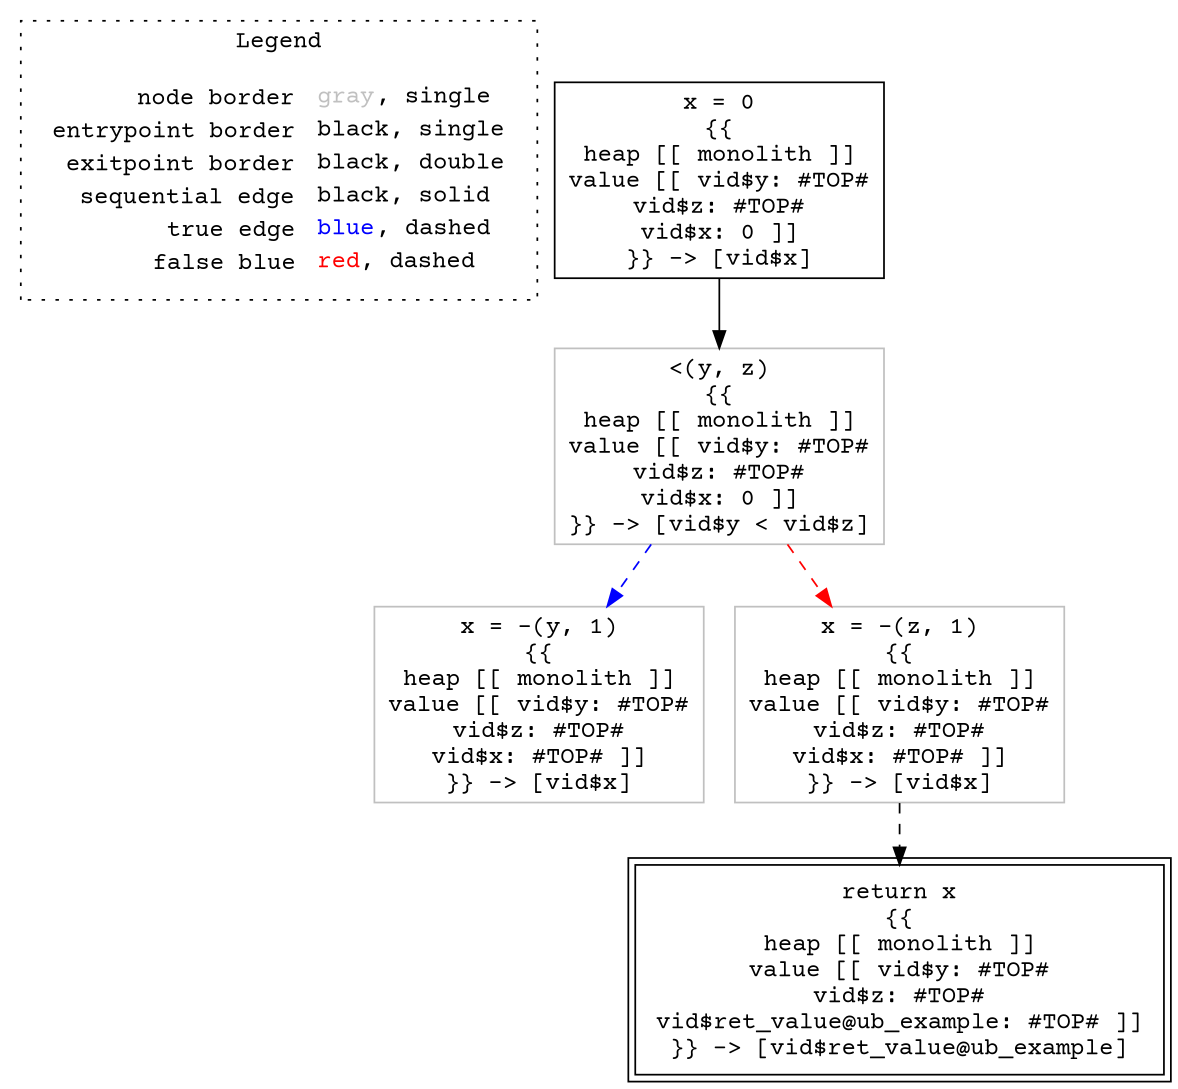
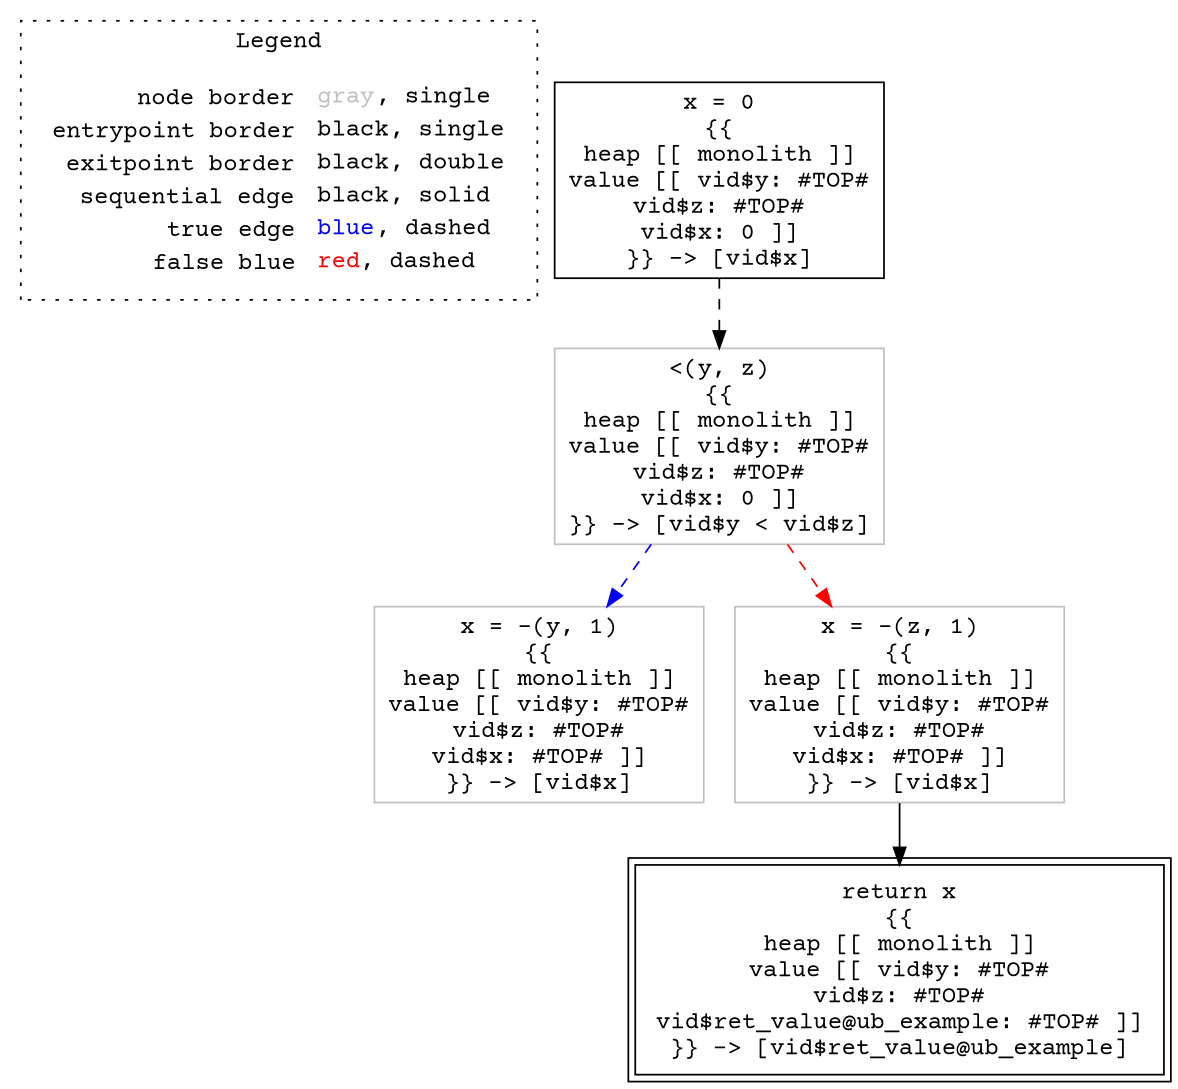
  digraph {
    fontname="Courier Prime"
    node [fontname="Courier Prime" shape=rect color=gray]
    edge [color=black fontname="Courier Prime"]
    n1 [label=<<table border="0" cellpadding="2" cellspacing="0" cellborder="0"><tr><td align="right">node border&nbsp;</td><td align="left"><font color="gray">gray</font>, single</td></tr><tr><td align="right">entrypoint border&nbsp;</td><td align="left"><font color="black">black</font>, single</td></tr><tr><td align="right">exitpoint border&nbsp;</td><td align="left"><font color="black">black</font>, double</td></tr><tr><td align="right">sequential edge&nbsp;</td><td align="left"><font color="black">black</font>, solid</td></tr><tr><td align="right">true edge&nbsp;</td><td align="left"><font color="blue">blue</font>, dashed</td></tr><tr><td align="right">false blue&nbsp;</td><td align="left"><font color="red">red</font>, dashed</td></tr></table>> shape=plaintext color=""]
    n2 [color=black label=<x = 0<BR/>{{<BR/>heap [[ monolith ]]<BR/>value [[ vid$y: #TOP#<BR/>vid$z: #TOP#<BR/>vid$x: 0 ]]<BR/>}} -&gt; [vid$x]>]
    n3 [label=<&lt;(y, z)<BR/>{{<BR/>heap [[ monolith ]]<BR/>value [[ vid$y: #TOP#<BR/>vid$z: #TOP#<BR/>vid$x: 0 ]]<BR/>}} -&gt; [vid$y &lt; vid$z]>]
    n4 [label=<x = -(y, 1)<BR/>{{<BR/>heap [[ monolith ]]<BR/>value [[ vid$y: #TOP#<BR/>vid$z: #TOP#<BR/>vid$x: #TOP# ]]<BR/>}} -&gt; [vid$x]>]
    n5 [label=<x = -(z, 1)<BR/>{{<BR/>heap [[ monolith ]]<BR/>value [[ vid$y: #TOP#<BR/>vid$z: #TOP#<BR/>vid$x: #TOP# ]]<BR/>}} -&gt; [vid$x]>]
    n6 [color=black label=<return x<BR/>{{<BR/>heap [[ monolith ]]<BR/>value [[ vid$y: #TOP#<BR/>vid$z: #TOP#<BR/>vid$ret_value@ub_example: #TOP# ]]<BR/>}} -&gt; [vid$ret_value@ub_example]> peripheries=2]
    subgraph cluster_1 {
      label=Legend
      style=dotted
      n1
    }
-   n2 -> n3
+   n2 -> n3 [style=dashed]
    n3 -> n4 [color=blue style=dashed]
    n3 -> n5 [color=red style=dashed]
-   n5 -> n6 [style=dashed]
+   n5 -> n6
  }
